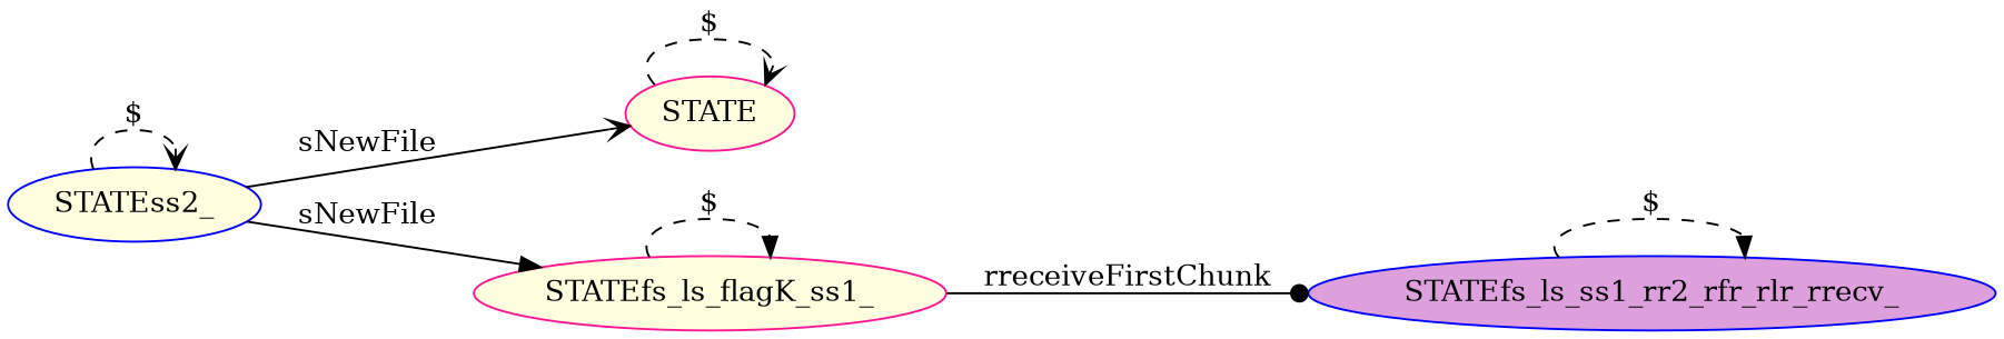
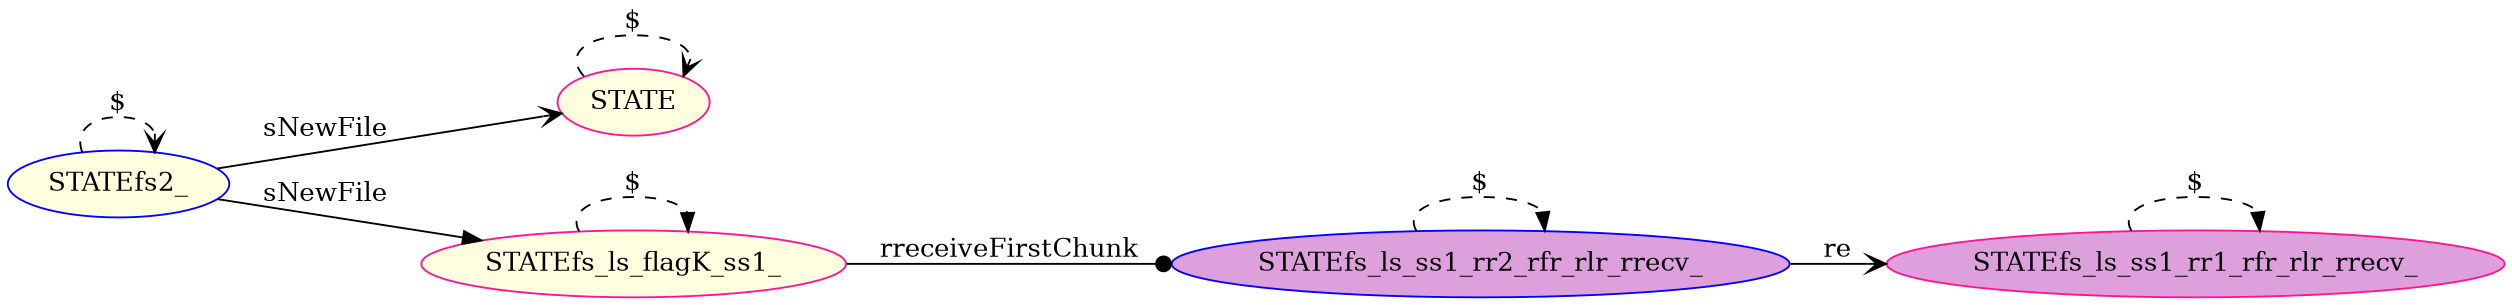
  digraph {
    rankdir=LR
    node [color=deeppink fillcolor=lightyellow style=filled]
    edge [arrowhead=vee style=dashed]
    STATE
-   STATEss2_ [color=blue]
+   STATEss2_ [color=blue label=STATEfs2_]
    STATEfs_ls_flagK_ss1_
    STATEfs_ls_ss1_rr2_rfr_rlr_rrecv_ [color=blue fillcolor=plum]
+   STATEfs_ls_ss1_rr1_rfr_rlr_rrecv_ [fillcolor=plum]
    STATE -> STATE [label="$"]
    STATEss2_ -> STATE [label=sNewFile style=""]
    STATEss2_ -> STATEss2_ [label="$"]
    STATEss2_ -> STATEfs_ls_flagK_ss1_ [arrowhead=normal label=sNewFile style=""]
    STATEfs_ls_flagK_ss1_ -> STATEfs_ls_flagK_ss1_ [arrowhead=normal label="$"]
    STATEfs_ls_flagK_ss1_ -> STATEfs_ls_ss1_rr2_rfr_rlr_rrecv_ [arrowhead=dot label=rreceiveFirstChunk style=""]
    STATEfs_ls_ss1_rr2_rfr_rlr_rrecv_ -> STATEfs_ls_ss1_rr2_rfr_rlr_rrecv_ [arrowhead=normal label="$"]
+   STATEfs_ls_ss1_rr2_rfr_rlr_rrecv_ -> STATEfs_ls_ss1_rr1_rfr_rlr_rrecv_ [label=re style=""]
+   STATEfs_ls_ss1_rr1_rfr_rlr_rrecv_ -> STATEfs_ls_ss1_rr1_rfr_rlr_rrecv_ [arrowhead=normal label="$"]
  }
